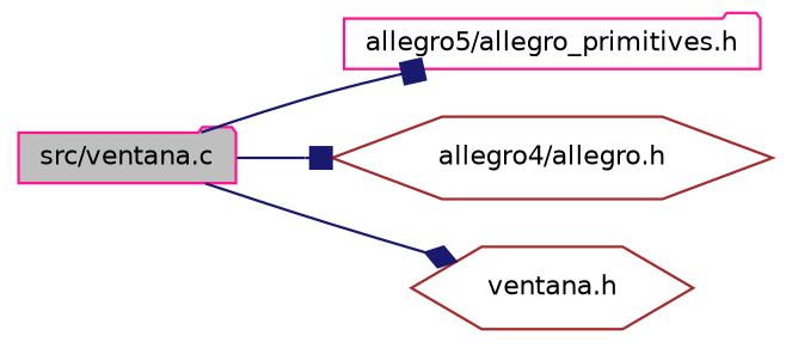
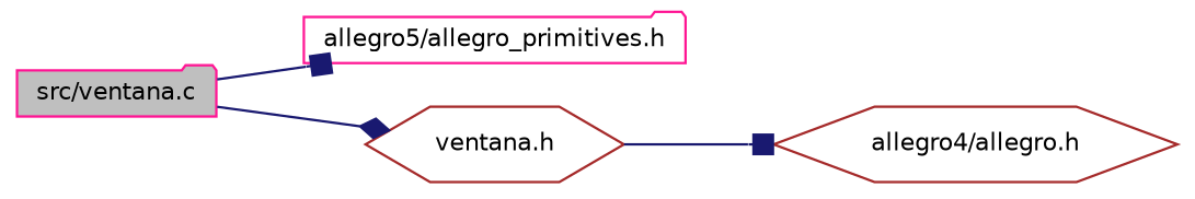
  digraph {
    rankdir=LR
    node [color=deeppink fillcolor=white fontname=Helvetica fontsize=10 shape=folder style=filled]
    edge [arrowhead=box color=midnightblue fontname=Helvetica fontsize=10 labelfontname=Helvetica labelfontsize=10 style=solid]
    n1 [fillcolor=grey75 fontcolor=black height=0.2 label="src/ventana.c" width=0.4]
    n2 [height=0.2 label="allegro5/allegro_primitives.h" width=0.4]
    n3 [color=brown height=0.2 label="allegro4/allegro.h" shape=hexagon width=0.4]
    n4 [color=brown height=0.2 label="ventana.h" shape=hexagon width=0.4]
    n1 -> n2
-   n1 -> n3
+   n4 -> n3
    n1 -> n4 [arrowhead=diamond]
  }
